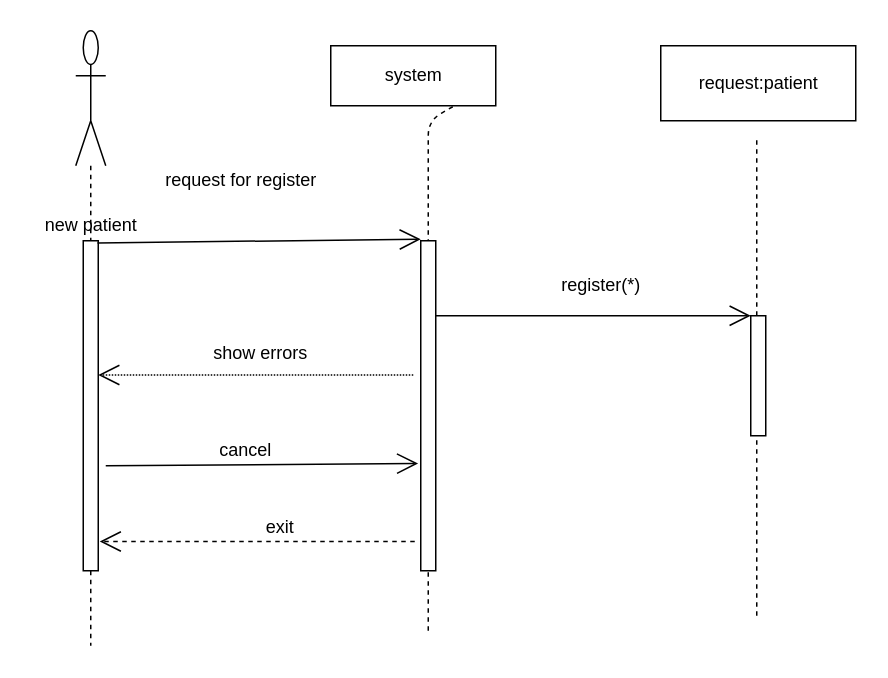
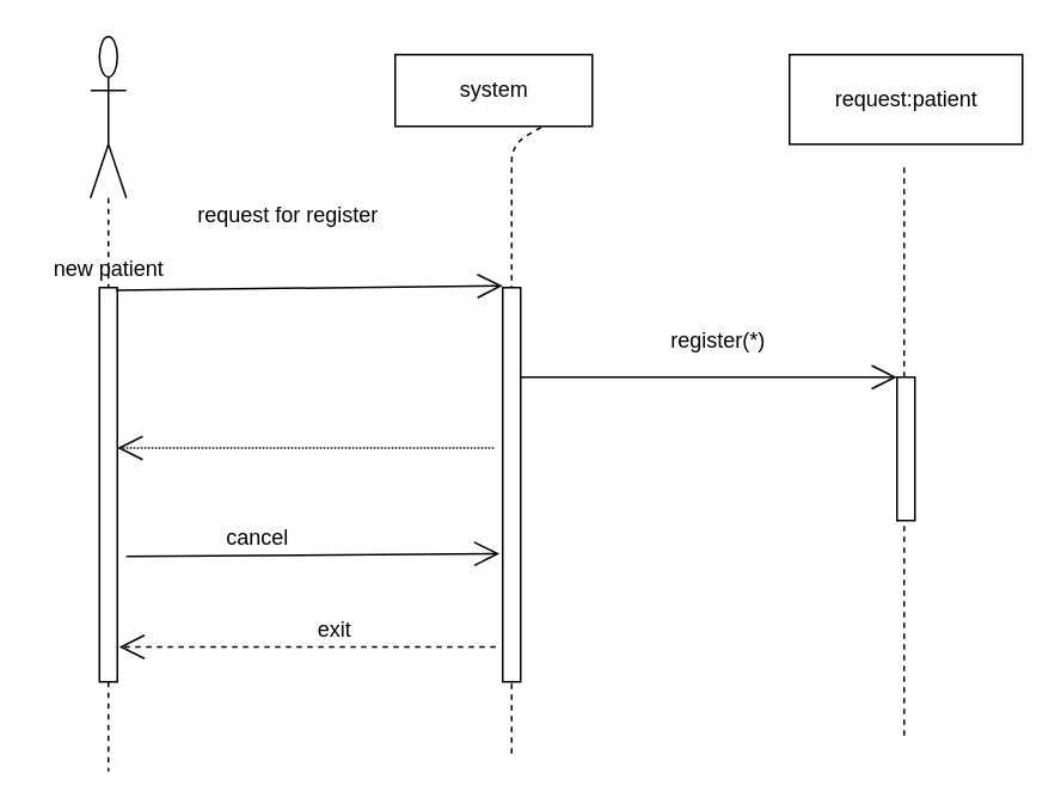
  <mxCell id="0" />
  <mxCell id="1" parent="0" />
  <mxCell id="2" value="" style="shape=umlLifeline;participant=umlActor;perimeter=lifelinePerimeter;whiteSpace=wrap;html=1;container=1;collapsible=0;recursiveResize=0;verticalAlign=top;spacingTop=36;labelBackgroundColor=#ffffff;outlineConnect=0;size=90;" vertex="1" parent="1"><mxGeometry x="50" y="20" width="20" height="410" as="geometry" /></mxCell>
  <mxCell id="3" value="" style="html=1;points=[];perimeter=orthogonalPerimeter;" vertex="1" parent="2"><mxGeometry x="5" y="140" width="10" height="220" as="geometry" /></mxCell>
  <mxCell id="4" value="new patient" style="text;html=1;align=center;verticalAlign=middle;resizable=0;points=[];;autosize=1;" vertex="1" parent="1"><mxGeometry x="20" y="140" width="80" height="20" as="geometry" /></mxCell>
  <mxCell id="5" value="system" style="html=1;" vertex="1" parent="1"><mxGeometry x="220" y="30" width="110" height="40" as="geometry" /></mxCell>
  <mxCell id="6" value="" style="endArrow=none;dashed=1;html=1;entryX=0.75;entryY=1;entryDx=0;entryDy=0;" edge="1" parent="1" target="5"><mxGeometry width="50" height="50" relative="1" as="geometry"><mxPoint x="285" y="420" as="sourcePoint" /><mxPoint x="300" y="190" as="targetPoint" /><Array as="points"><mxPoint x="285" y="80" /></Array></mxGeometry></mxCell>
  <mxCell id="7" value="" style="html=1;points=[];perimeter=orthogonalPerimeter;" vertex="1" parent="1"><mxGeometry x="280" y="160" width="10" height="220" as="geometry" /></mxCell>
  <mxCell id="8" value="" style="endArrow=open;endFill=1;endSize=12;html=1;exitX=0.556;exitY=1.071;exitDx=0;exitDy=0;exitPerimeter=0;" edge="1" parent="1" source="4"><mxGeometry width="160" relative="1" as="geometry"><mxPoint x="80" y="158.5" as="sourcePoint" /><mxPoint x="280" y="159" as="targetPoint" /></mxGeometry></mxCell>
  <mxCell id="9" value="request for register" style="text;html=1;align=center;verticalAlign=middle;resizable=0;points=[];;autosize=1;" vertex="1" parent="1"><mxGeometry x="100" y="110" width="120" height="20" as="geometry" /></mxCell>
  <mxCell id="10" value="request:patient" style="html=1;" vertex="1" parent="1"><mxGeometry x="440" y="30" width="130" height="50" as="geometry" /></mxCell>
  <mxCell id="11" value="" style="endArrow=none;dashed=1;html=1;" edge="1" parent="1" source="16"><mxGeometry width="50" height="50" relative="1" as="geometry"><mxPoint x="504" y="410" as="sourcePoint" /><mxPoint x="504" y="90" as="targetPoint" /></mxGeometry></mxCell>
  <mxCell id="12" value="" style="endArrow=open;endFill=1;endSize=12;html=1;" edge="1" parent="1"><mxGeometry width="160" relative="1" as="geometry"><mxPoint x="290" y="210" as="sourcePoint" /><mxPoint x="500" y="210" as="targetPoint" /></mxGeometry></mxCell>
  <mxCell id="13" value="register(*)" style="text;html=1;align=center;verticalAlign=middle;resizable=0;points=[];;autosize=1;" vertex="1" parent="1"><mxGeometry x="365" y="180" width="70" height="20" as="geometry" /></mxCell>
- <mxCell id="14" value="show errors" style="text;html=1;align=center;verticalAlign=middle;resizable=0;points=[];;autosize=1;" vertex="1" parent="1"><mxGeometry x="132.5" y="225" width="80" height="20" as="geometry" /></mxCell>
  <mxCell id="15" value="" style="endArrow=open;endFill=1;endSize=12;html=1;dashed=1;dashPattern=1 1;" edge="1" parent="1"><mxGeometry width="160" relative="1" as="geometry"><mxPoint x="275" y="249.5" as="sourcePoint" /><mxPoint x="65" y="249.5" as="targetPoint" /></mxGeometry></mxCell>
  <mxCell id="16" value="" style="html=1;points=[];perimeter=orthogonalPerimeter;" vertex="1" parent="1"><mxGeometry x="500" y="210" width="10" height="80" as="geometry" /></mxCell>
  <mxCell id="17" value="" style="endArrow=none;dashed=1;html=1;" edge="1" parent="1" target="16"><mxGeometry width="50" height="50" relative="1" as="geometry"><mxPoint x="504" y="410" as="sourcePoint" /><mxPoint x="504" y="90" as="targetPoint" /></mxGeometry></mxCell>
  <mxCell id="18" value="" style="endArrow=open;endFill=1;endSize=12;html=1;entryX=-0.176;entryY=0.675;entryDx=0;entryDy=0;entryPerimeter=0;" edge="1" parent="1" target="7"><mxGeometry width="160" relative="1" as="geometry"><mxPoint x="70" y="310" as="sourcePoint" /><mxPoint x="230" y="310" as="targetPoint" /></mxGeometry></mxCell>
- <mxCell id="19" value="cancel" style="text;html=1;align=center;verticalAlign=middle;resizable=0;points=[];;autosize=1;" vertex="1" parent="1"><mxGeometry x="138" y="290" width="50" height="20" as="geometry" /></mxCell>
+ <mxCell id="19" value="cancel" style="text;html=1;align=center;verticalAlign=middle;resizable=0;points=[];;autosize=1;" vertex="1" parent="1"><mxGeometry x="118" y="290" width="50" height="20" as="geometry" /></mxCell>
  <mxCell id="20" value="" style="endArrow=open;endFill=1;endSize=12;html=1;dashed=1;" edge="1" parent="1"><mxGeometry width="160" relative="1" as="geometry"><mxPoint x="276" y="360.5" as="sourcePoint" /><mxPoint x="66" y="360.5" as="targetPoint" /></mxGeometry></mxCell>
  <mxCell id="21" value="exit" style="text;html=1;align=center;verticalAlign=middle;resizable=0;points=[];;autosize=1;" vertex="1" parent="1"><mxGeometry x="171" y="341" width="30" height="20" as="geometry" /></mxCell>
